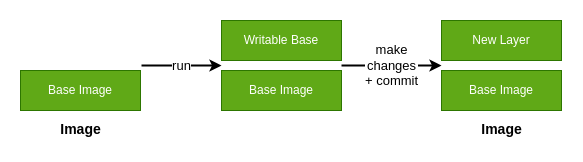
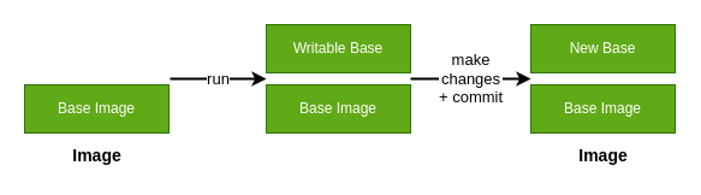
  <mxCell id="0" />
  <mxCell id="1" parent="0" />
  <mxCell id="2" value="Base Image" style="rounded=0;whiteSpace=wrap;html=1;fillColor=light-dark(#60A917,#CD5C5C);fontColor=#ffffff;strokeColor=light-dark(#2D7600,#000000);" vertex="1" parent="1"><mxGeometry x="20" y="70" width="120" height="40" as="geometry" /></mxCell>
  <mxCell id="3" value="Base Image" style="rounded=0;whiteSpace=wrap;html=1;fillColor=light-dark(#60A917,#CD5C5C);fontColor=#ffffff;strokeColor=light-dark(#2D7600,#000000);" vertex="1" parent="1"><mxGeometry x="221" y="70" width="120" height="40" as="geometry" /></mxCell>
  <mxCell id="4" value="Writable Base" style="rounded=0;whiteSpace=wrap;html=1;fillColor=light-dark(#60A917,#B8860B);fontColor=#ffffff;strokeColor=light-dark(#2D7600,#000000);" vertex="1" parent="1"><mxGeometry x="221" y="20" width="120" height="40" as="geometry" /></mxCell>
  <mxCell id="5" value="&lt;font&gt;&lt;span&gt;run&lt;/span&gt;&lt;/font&gt;" style="endArrow=classic;html=1;rounded=0;strokeColor=light-dark(#000000,#000000);labelBackgroundColor=light-dark(#FFFFFF,#FFFFFF);fontColor=light-dark(#000000,#000000);fontSize=13;strokeWidth=2;endFill=1;" edge="1" parent="1"><mxGeometry relative="1" as="geometry"><mxPoint x="141" y="65" as="sourcePoint" /><mxPoint x="221" y="65" as="targetPoint" /><mxPoint as="offset" /></mxGeometry></mxCell>
  <mxCell id="6" value="&lt;span style=&quot;color: light-dark(rgb(0, 0, 0), rgb(0, 0, 0));&quot;&gt;Image&lt;/span&gt;" style="text;html=1;fontSize=14;fontStyle=1;verticalAlign=bottom;align=center;" vertex="1" parent="1"><mxGeometry x="20" y="110" width="120" height="30" as="geometry" /></mxCell>
  <mxCell id="7" value="Base Image" style="rounded=0;whiteSpace=wrap;html=1;fillColor=light-dark(#60A917,#CD5C5C);fontColor=#ffffff;strokeColor=light-dark(#2D7600,#000000);" vertex="1" parent="1"><mxGeometry x="441" y="70" width="120" height="40" as="geometry" /></mxCell>
- <mxCell id="8" value="New Layer" style="rounded=0;whiteSpace=wrap;html=1;fillColor=light-dark(#60A917,#CD5C5C);fontColor=#ffffff;strokeColor=light-dark(#2D7600,#000000);" vertex="1" parent="1"><mxGeometry x="441" y="20" width="120" height="40" as="geometry" /></mxCell>
+ <mxCell id="8" value="New Base" style="rounded=0;whiteSpace=wrap;html=1;fillColor=light-dark(#60A917,#CD5C5C);fontColor=#ffffff;strokeColor=light-dark(#2D7600,#000000);" vertex="1" parent="1"><mxGeometry x="441" y="20" width="120" height="40" as="geometry" /></mxCell>
  <mxCell id="9" value="&lt;span style=&quot;color: light-dark(rgb(0, 0, 0), rgb(0, 0, 0));&quot;&gt;Image&lt;/span&gt;" style="text;strokeColor=none;fillColor=none;html=1;fontSize=14;fontStyle=1;verticalAlign=bottom;align=center;" vertex="1" parent="1"><mxGeometry x="441" y="110" width="120" height="30" as="geometry" /></mxCell>
  <mxCell id="10" value="&lt;div&gt;&lt;font&gt;make&lt;/font&gt;&lt;/div&gt;&lt;div&gt;&lt;font&gt;changes&lt;/font&gt;&lt;/div&gt;&lt;div&gt;&lt;font&gt;+ commit&lt;/font&gt;&lt;/div&gt;" style="endArrow=classic;html=1;rounded=0;strokeColor=light-dark(#000000,#000000);fontColor=light-dark(#000000,#000000);labelBackgroundColor=light-dark(#FFFFFF,#FFFFFF);spacing=2;spacingRight=0;spacingTop=0;fontSize=13;startSize=6;strokeWidth=2;" edge="1" parent="1"><mxGeometry relative="1" as="geometry"><mxPoint x="341" y="65" as="sourcePoint" /><mxPoint x="441" y="65" as="targetPoint" /></mxGeometry></mxCell>
